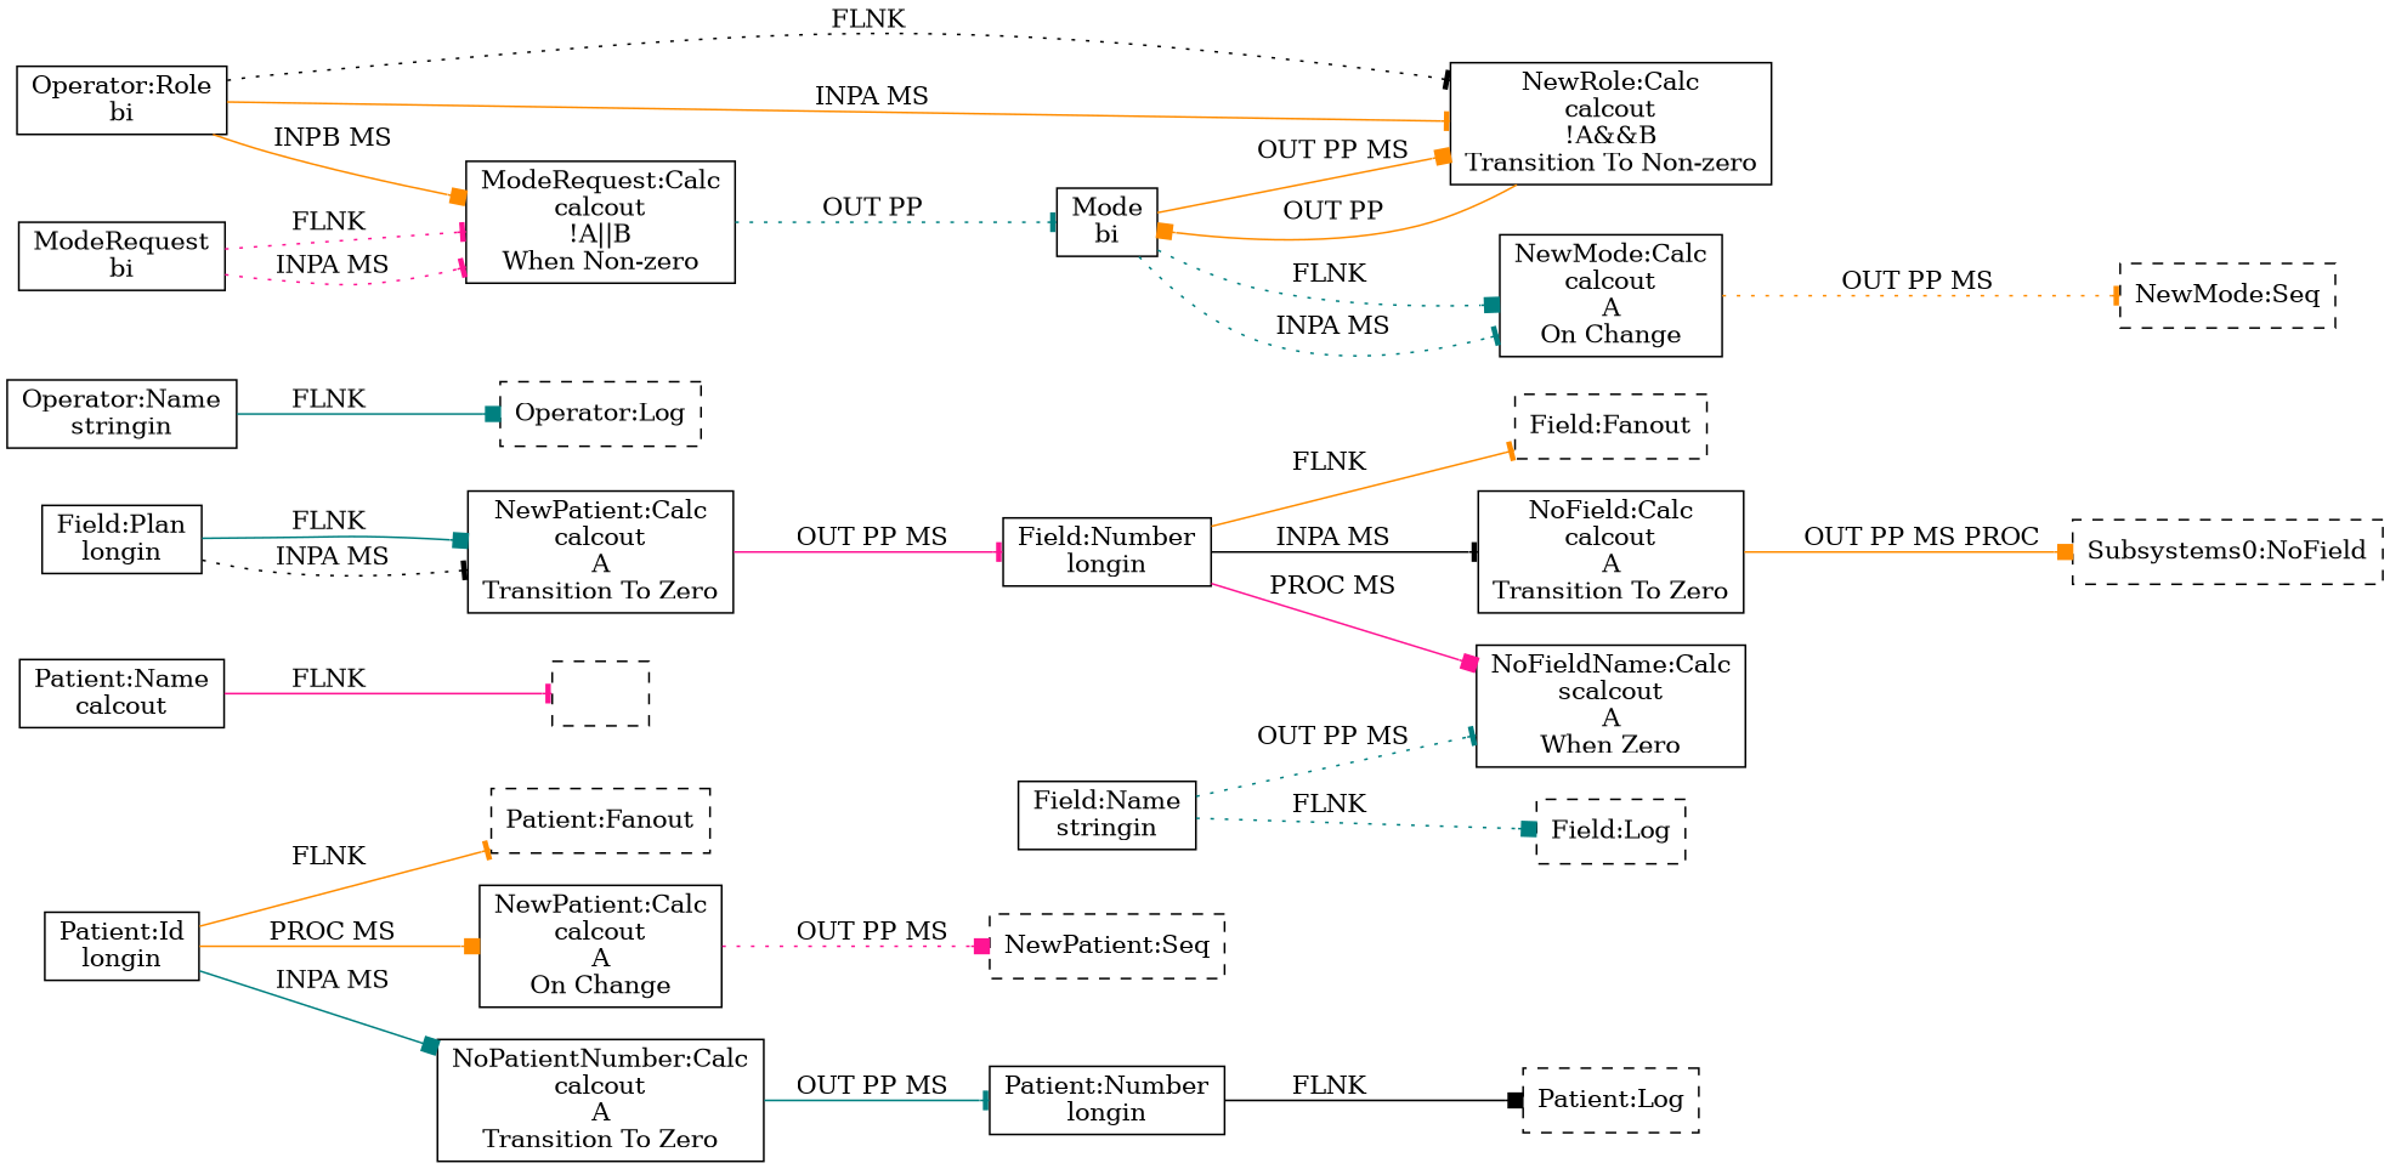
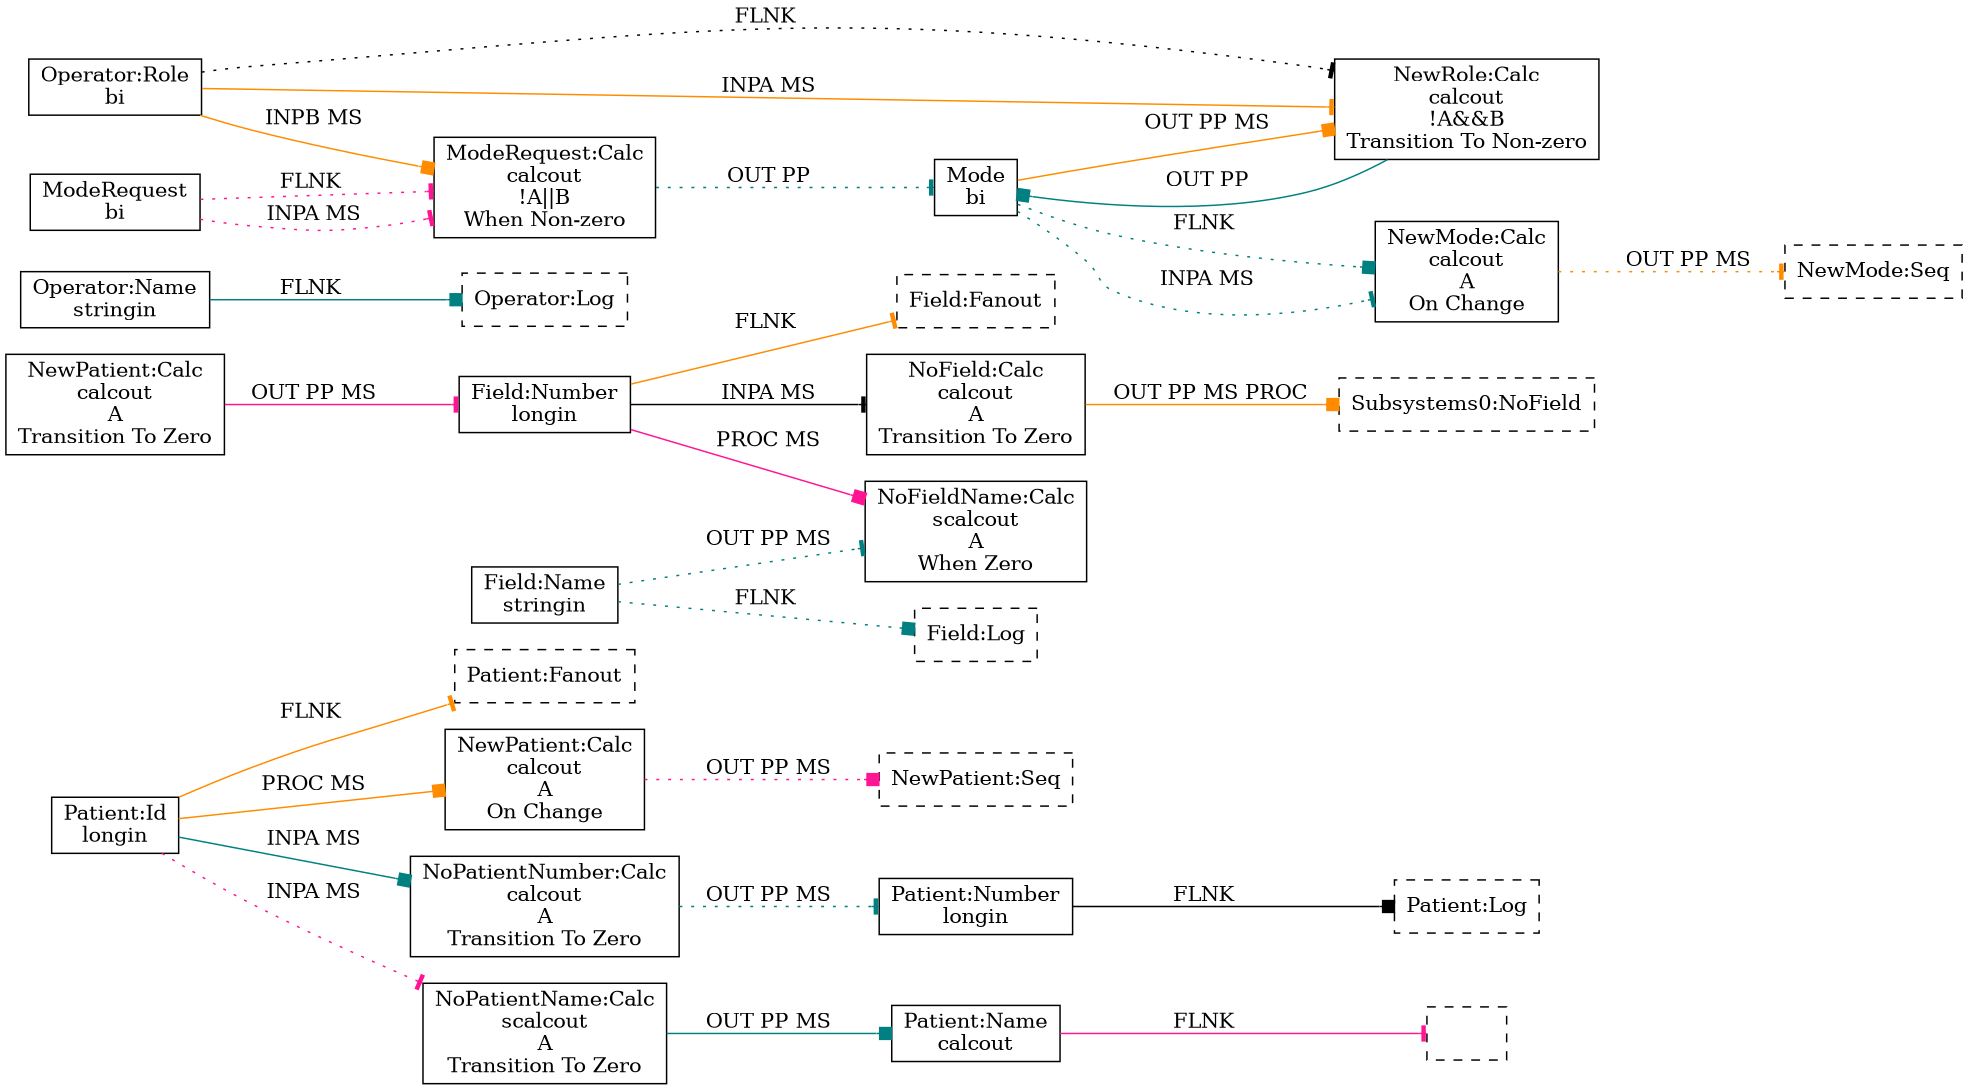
  digraph {
    rankdir=LR
    node [shape=box]
    edge [arrowhead=tee color=teal style=solid]
    n1 [label="Patient:Id\nlongin"]
    "Patient:Fanout" [style=dashed]
    n3 [label="NewPatient:Calc\ncalcout\nA\nOn Change"]
    n4 [label="NoPatientNumber:Calc\ncalcout\nA\nTransition To Zero"]
+   n5 [label="NoPatientName:Calc\nscalcout\nA\nTransition To Zero"]
    "NewPatient:Seq" [style=dashed]
    n7 [label="Patient:Number\nlongin"]
    n8 [label="Patient:Name\ncalcout"]
    "Patient:Log" [style=dashed]
-   n10 [label="Field:Plan\nlongin"]
    n11 [label="NewPatient:Calc\ncalcout\nA\nTransition To Zero"]
    n12 [label="Field:Number\nlongin"]
    "Field:Fanout" [style=dashed]
    n14 [label="NoField:Calc\ncalcout\nA\nTransition To Zero"]
    n15 [label="NoFieldName:Calc\nscalcout\nA\nWhen Zero"]
    "Subsystems0:NoField" [style=dashed]
    "" [style=dashed]
    n18 [label="Field:Name\nstringin"]
    "Field:Log" [style=dashed]
    n20 [label="Operator:Name\nstringin"]
    "Operator:Log" [style=dashed]
    n22 [label="Mode\nbi"]
    n23 [label="NewMode:Calc\ncalcout\nA\nOn Change"]
    n24 [label="NewRole:Calc\ncalcout\n!A&&B\nTransition To Non-zero"]
    "NewMode:Seq" [style=dashed]
    n26 [label="Operator:Role\nbi"]
    n27 [label="ModeRequest:Calc\ncalcout\n!A||B\nWhen Non-zero"]
    n28 [label="ModeRequest\nbi"]
    n1 -> "Patient:Fanout" [color=darkorange label="FLNK  "]
    n1 -> n3 [arrowhead=box color=darkorange label="PROC MS "]
    n1 -> n4 [arrowhead=box label="INPA MS "]
+   n1 -> n5 [color=deeppink label="INPA MS " style=dotted]
    n3 -> "NewPatient:Seq" [arrowhead=box color=deeppink label="OUT PP MS " style=dotted]
-   n4 -> n7 [label="OUT PP MS "]
+   n4 -> n7 [label="OUT PP MS " style=dotted]
+   n5 -> n8 [arrowhead=box label="OUT PP MS "]
    n7 -> "Patient:Log" [arrowhead=box color=black label="FLNK  "]
    n8 -> "" [color=deeppink label="FLNK  "]
-   n10 -> n11 [arrowhead=box label="FLNK  "]
-   n10 -> n11 [color=black label="INPA MS " style=dotted]
    n11 -> n12 [color=deeppink label="OUT PP MS "]
    n12 -> "Field:Fanout" [color=darkorange label="FLNK  "]
    n12 -> n14 [color=black label="INPA MS "]
    n12 -> n15 [arrowhead=box color=deeppink label="PROC MS "]
    n14 -> "Subsystems0:NoField" [arrowhead=box color=darkorange label="OUT PP MS PROC"]
    n18 -> n15 [label="OUT PP MS " style=dotted]
    n18 -> "Field:Log" [arrowhead=box label="FLNK  " style=dotted]
    n20 -> "Operator:Log" [arrowhead=box label="FLNK  "]
    n22 -> n23 [arrowhead=box label="FLNK  " style=dotted]
    n22 -> n23 [label="INPA MS " style=dotted]
    n22 -> n24 [arrowhead=box color=darkorange label="OUT PP MS "]
    n23 -> "NewMode:Seq" [color=darkorange label="OUT PP MS " style=dotted]
-   n24 -> n22 [arrowhead=box color=darkorange label="OUT PP "]
+   n24 -> n22 [arrowhead=box label="OUT PP "]
    n26 -> n24 [color=black label="FLNK  " style=dotted]
    n26 -> n24 [color=darkorange label="INPA MS "]
    n26 -> n27 [arrowhead=box color=darkorange label="INPB MS "]
    n27 -> n22 [label="OUT PP " style=dotted]
    n28 -> n27 [color=deeppink label="FLNK  " style=dotted]
    n28 -> n27 [color=deeppink label="INPA MS " style=dotted]
  }
